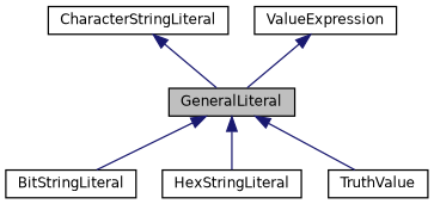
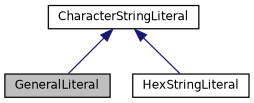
  digraph {
    node [color=black fillcolor=white fontname=Helvetica fontsize=10 shape=record style=filled]
    edge [color=midnightblue dir=back fontname=Helvetica fontsize=10 labelfontname=Helvetica labelfontsize=10 style=solid]
    n1 [fillcolor=grey75 fontcolor=black height=0.2 label=GeneralLiteral width=0.4]
-   n2 [height=0.2 label=BitStringLiteral width=0.4]
    n3 [height=0.2 label=HexStringLiteral width=0.4]
-   n4 [height=0.2 label=TruthValue width=0.4]
    n5 [height=0.2 label=CharacterStringLiteral width=0.4]
-   n6 [height=0.2 label=ValueExpression width=0.4]
-   n1 -> n2
-   n1 -> n3
-   n1 -> n4
+   n5 -> n3
    n5 -> n1
-   n6 -> n1
  }
